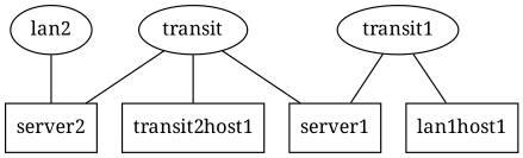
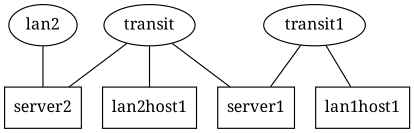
  strict graph {
    fontname="Noto Serif"
    node [fontname="Noto Serif" shape=box]
    edge [fontname="Noto Serif"]
    transit [shape=""]
    server1
    server2
-   lan2host1 [label=transit2host1]
+   lan2host1
    n5 [label=transit1 shape=""]
    lan1host1
    lan2 [shape=""]
    transit -- server1
    transit -- server2
    transit -- lan2host1
    n5 -- server1
    n5 -- lan1host1
    lan2 -- server2
  }
